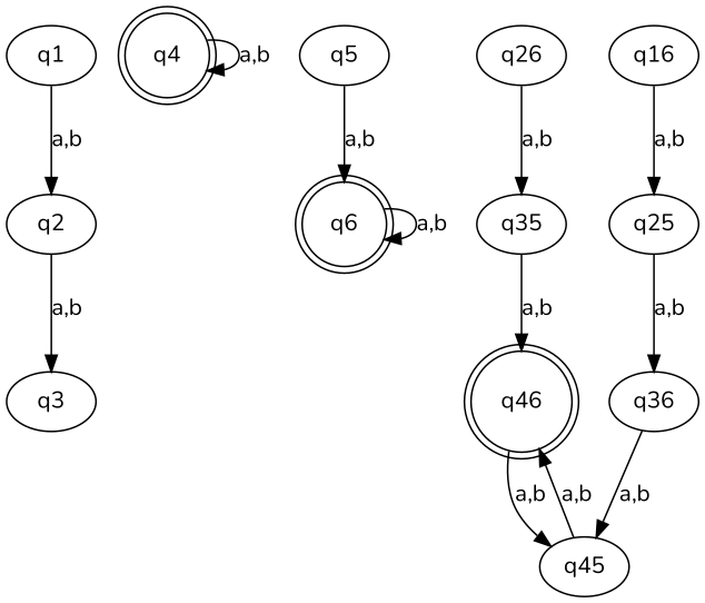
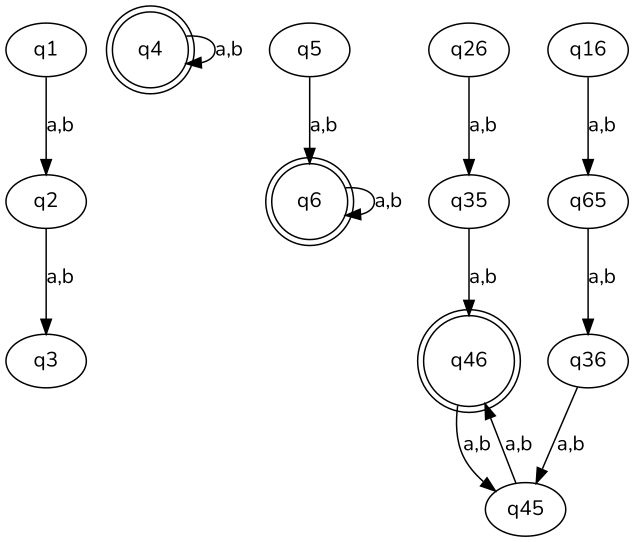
  digraph {
    fontname=Nunito
    node [fontname=Nunito]
    edge [fontname=Nunito]
    n1 [label=q1]
    n2 [label=q2]
    n3 [label=q3]
    n4 [label=q4 shape=doublecircle]
    n5 [label=q5]
    n6 [label=q6 shape=doublecircle]
    n7 [label=q26]
    n8 [label=q35]
    n9 [label=q16]
-   n10 [label=q25]
+   n10 [label=q65]
    n11 [label=q36]
    n12 [label=q45]
    n13 [label=q46 shape=doublecircle]
    n1 -> n2 [label="a,b"]
    n2 -> n3 [label="a,b"]
    n4 -> n4 [label="a,b"]
    n5 -> n6 [label="a,b"]
    n6 -> n6 [label="a,b"]
    n7 -> n8 [label="a,b"]
    n8 -> n13 [label="a,b"]
    n9 -> n10 [label="a,b"]
    n10 -> n11 [label="a,b"]
    n11 -> n12 [label="a,b"]
    n12 -> n13 [label="a,b"]
    n13 -> n12 [label="a,b"]
  }
